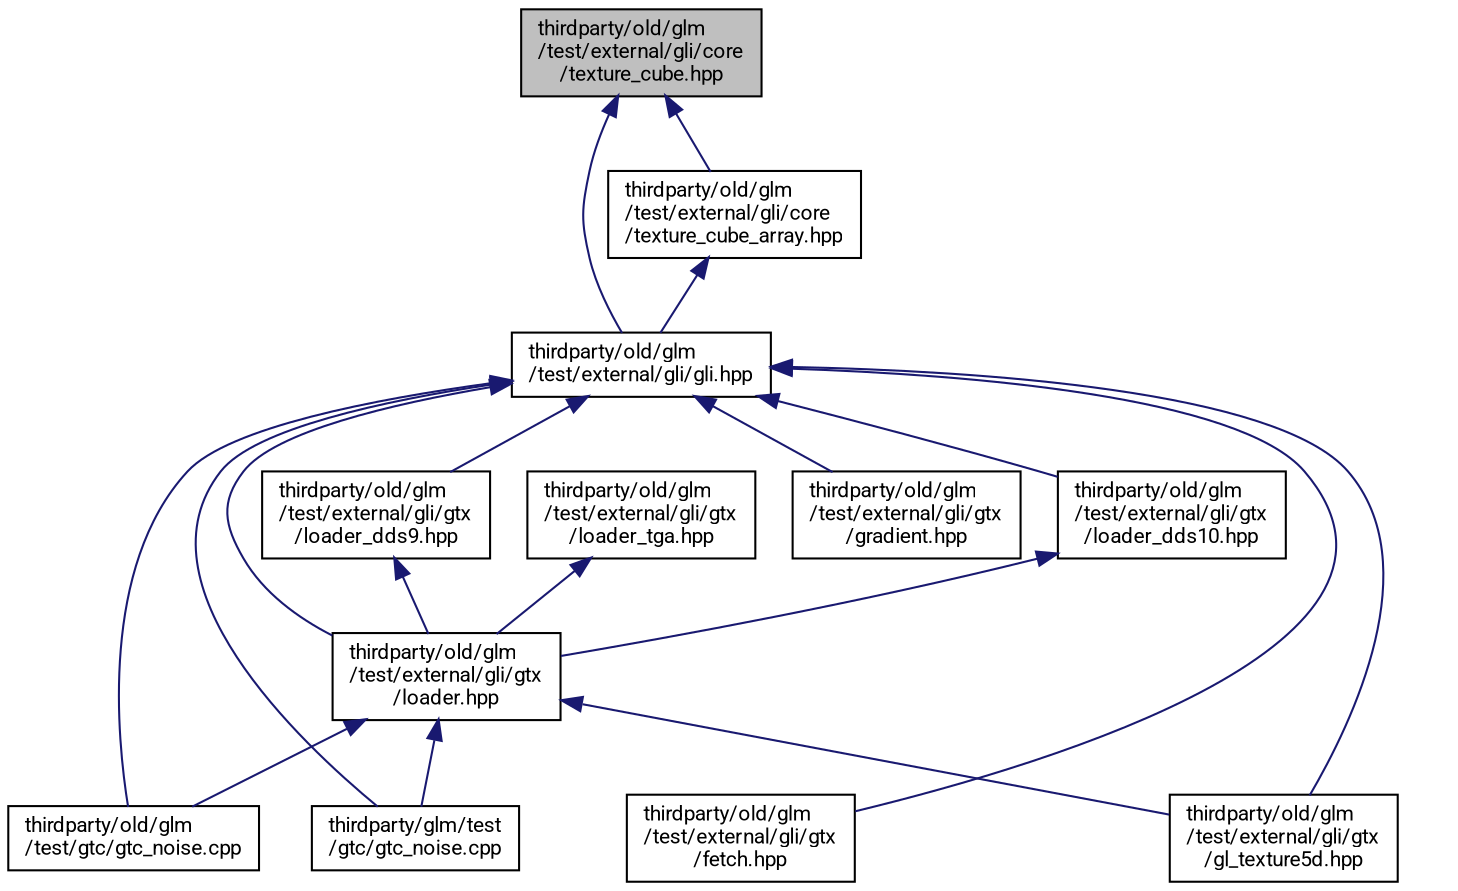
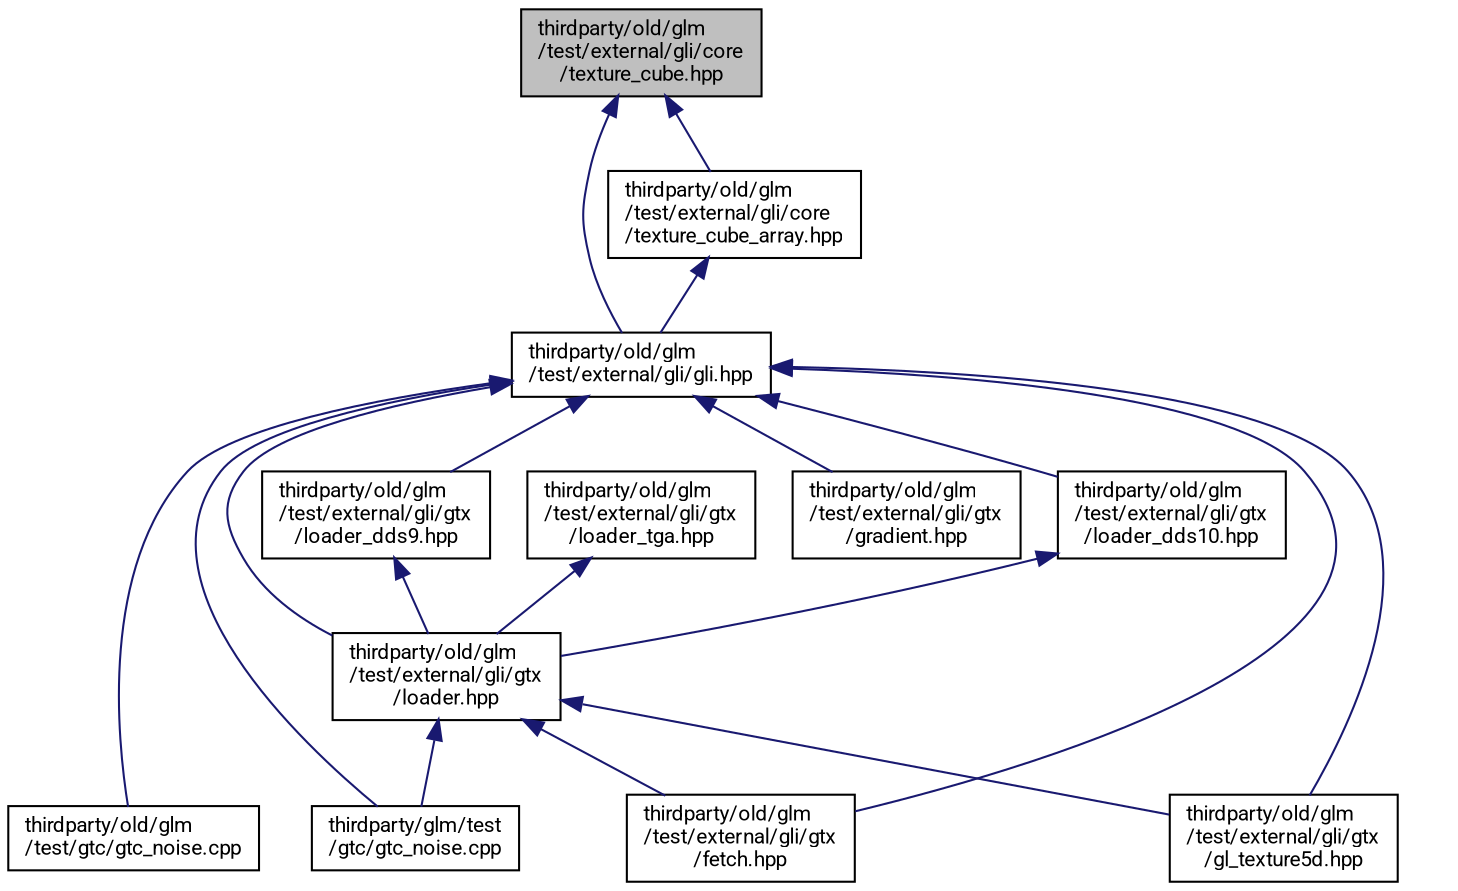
  digraph {
    fontname=Roboto
    node [color=black fillcolor=white fontname=Roboto fontsize=10 shape=record style=filled]
    edge [color=midnightblue dir=back fontname=Roboto fontsize=10 labelfontname=Helvetica labelfontsize=10 style=solid]
    n1 [fillcolor=grey75 fontcolor=black height=0.2 label="thirdparty/old/glm\l/test/external/gli/core\l/texture_cube.hpp" width=0.4]
    n2 [height=0.2 label="thirdparty/old/glm\l/test/external/gli/core\l/texture_cube_array.hpp" width=0.4]
    n3 [height=0.2 label="thirdparty/old/glm\l/test/external/gli/gli.hpp" width=0.4]
    n4 [height=0.2 label="thirdparty/glm/test\l/gtc/gtc_noise.cpp" width=0.4]
    n5 [height=0.2 label="thirdparty/old/glm\l/test/external/gli/gtx\l/fetch.hpp" width=0.4]
    n6 [height=0.2 label="thirdparty/old/glm\l/test/external/gli/gtx\l/gl_texture5d.hpp" width=0.4]
    n7 [height=0.2 label="thirdparty/old/glm\l/test/external/gli/gtx\l/loader.hpp" width=0.4]
    n8 [height=0.2 label="thirdparty/old/glm\l/test/gtc/gtc_noise.cpp" width=0.4]
    n9 [height=0.2 label="thirdparty/old/glm\l/test/external/gli/gtx\l/loader_dds9.hpp" width=0.4]
    n10 [height=0.2 label="thirdparty/old/glm\l/test/external/gli/gtx\l/loader_dds10.hpp" width=0.4]
    n11 [height=0.2 label="thirdparty/old/glm\l/test/external/gli/gtx\l/gradient.hpp" width=0.4]
    n12 [height=0.2 label="thirdparty/old/glm\l/test/external/gli/gtx\l/loader_tga.hpp" width=0.4]
    n1 -> n2
    n1 -> n3
    n2 -> n3
    n3 -> n4
    n3 -> n5
    n3 -> n6
    n3 -> n7
    n3 -> n8
    n3 -> n9
    n3 -> n10
    n3 -> n11
    n7 -> n4
    n7 -> n6
-   n7 -> n8
+   n7 -> n5
    n9 -> n7
    n10 -> n7
    n12 -> n7
  }
